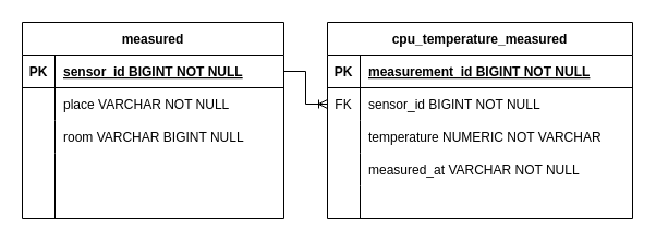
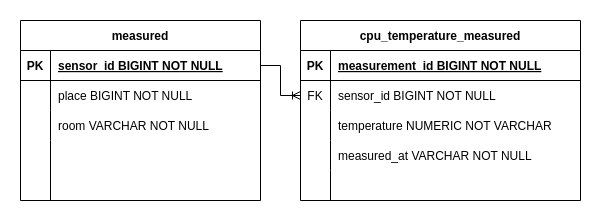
  <mxCell id="0" />
  <mxCell id="1" parent="0" />
  <mxCell id="2" value="measured" style="shape=table;startSize=30;container=1;collapsible=1;childLayout=tableLayout;fixedRows=1;rowLines=0;fontStyle=1;align=center;resizeLast=1;strokeColor=default;" vertex="1" parent="1"><mxGeometry x="20" y="20" width="240" height="180" as="geometry" /></mxCell>
  <mxCell id="3" value="" style="shape=tableRow;horizontal=0;startSize=0;swimlaneHead=0;swimlaneBody=0;fillColor=none;collapsible=0;dropTarget=0;points=[[0,0.5],[1,0.5]];portConstraint=eastwest;top=0;left=0;right=0;bottom=1;" vertex="1" parent="2"><mxGeometry y="30" width="240" height="30" as="geometry" /></mxCell>
  <mxCell id="4" value="PK" style="shape=partialRectangle;connectable=0;fillColor=none;top=0;left=0;bottom=0;right=0;fontStyle=1;overflow=hidden;" vertex="1" parent="3"><mxGeometry width="30" height="30" as="geometry"><mxRectangle width="30" height="30" as="alternateBounds" /></mxGeometry></mxCell>
  <mxCell id="5" value="sensor_id BIGINT NOT NULL" style="shape=partialRectangle;connectable=0;fillColor=none;top=0;left=0;bottom=0;right=0;align=left;spacingLeft=6;fontStyle=5;overflow=hidden;" vertex="1" parent="3"><mxGeometry x="30" width="210" height="30" as="geometry"><mxRectangle width="210" height="30" as="alternateBounds" /></mxGeometry></mxCell>
  <mxCell id="6" value="" style="shape=tableRow;horizontal=0;startSize=0;swimlaneHead=0;swimlaneBody=0;fillColor=none;collapsible=0;dropTarget=0;points=[[0,0.5],[1,0.5]];portConstraint=eastwest;top=0;left=0;right=0;bottom=0;" vertex="1" parent="2"><mxGeometry y="60" width="240" height="30" as="geometry" /></mxCell>
  <mxCell id="7" value="" style="shape=partialRectangle;connectable=0;fillColor=none;top=0;left=0;bottom=0;right=0;editable=1;overflow=hidden;" vertex="1" parent="6"><mxGeometry width="30" height="30" as="geometry"><mxRectangle width="30" height="30" as="alternateBounds" /></mxGeometry></mxCell>
- <mxCell id="8" value="place VARCHAR NOT NULL" style="shape=partialRectangle;connectable=0;fillColor=none;top=0;left=0;bottom=0;right=0;align=left;spacingLeft=6;overflow=hidden;" vertex="1" parent="6"><mxGeometry x="30" width="210" height="30" as="geometry"><mxRectangle width="210" height="30" as="alternateBounds" /></mxGeometry></mxCell>
+ <mxCell id="8" value="place BIGINT NOT NULL" style="shape=partialRectangle;connectable=0;fillColor=none;top=0;left=0;bottom=0;right=0;align=left;spacingLeft=6;overflow=hidden;" vertex="1" parent="6"><mxGeometry x="30" width="210" height="30" as="geometry"><mxRectangle width="210" height="30" as="alternateBounds" /></mxGeometry></mxCell>
  <mxCell id="9" value="" style="shape=tableRow;horizontal=0;startSize=0;swimlaneHead=0;swimlaneBody=0;fillColor=none;collapsible=0;dropTarget=0;points=[[0,0.5],[1,0.5]];portConstraint=eastwest;top=0;left=0;right=0;bottom=0;" vertex="1" parent="2"><mxGeometry y="90" width="240" height="30" as="geometry" /></mxCell>
  <mxCell id="10" value="" style="shape=partialRectangle;connectable=0;fillColor=none;top=0;left=0;bottom=0;right=0;editable=1;overflow=hidden;" vertex="1" parent="9"><mxGeometry width="30" height="30" as="geometry"><mxRectangle width="30" height="30" as="alternateBounds" /></mxGeometry></mxCell>
- <mxCell id="11" value="room VARCHAR BIGINT NULL" style="shape=partialRectangle;connectable=0;fillColor=none;top=0;left=0;bottom=0;right=0;align=left;spacingLeft=6;overflow=hidden;" vertex="1" parent="9"><mxGeometry x="30" width="210" height="30" as="geometry"><mxRectangle width="210" height="30" as="alternateBounds" /></mxGeometry></mxCell>
+ <mxCell id="11" value="room VARCHAR NOT NULL" style="shape=partialRectangle;connectable=0;fillColor=none;top=0;left=0;bottom=0;right=0;align=left;spacingLeft=6;overflow=hidden;" vertex="1" parent="9"><mxGeometry x="30" width="210" height="30" as="geometry"><mxRectangle width="210" height="30" as="alternateBounds" /></mxGeometry></mxCell>
  <mxCell id="12" value="" style="shape=tableRow;horizontal=0;startSize=0;swimlaneHead=0;swimlaneBody=0;fillColor=none;collapsible=0;dropTarget=0;points=[[0,0.5],[1,0.5]];portConstraint=eastwest;top=0;left=0;right=0;bottom=0;" vertex="1" parent="2"><mxGeometry y="120" width="240" height="60" as="geometry" /></mxCell>
  <mxCell id="13" value="" style="shape=partialRectangle;connectable=0;fillColor=none;top=0;left=0;bottom=0;right=0;editable=1;overflow=hidden;" vertex="1" parent="12"><mxGeometry width="30" height="60" as="geometry"><mxRectangle width="30" height="60" as="alternateBounds" /></mxGeometry></mxCell>
  <mxCell id="14" value="" style="shape=partialRectangle;connectable=0;fillColor=none;top=0;left=0;bottom=0;right=0;align=left;spacingLeft=6;overflow=hidden;" vertex="1" parent="12"><mxGeometry x="30" width="210" height="60" as="geometry"><mxRectangle width="210" height="60" as="alternateBounds" /></mxGeometry></mxCell>
  <mxCell id="15" value="cpu_temperature_measured" style="shape=table;startSize=30;container=1;collapsible=1;childLayout=tableLayout;fixedRows=1;rowLines=0;fontStyle=1;align=center;resizeLast=1;" vertex="1" parent="1"><mxGeometry x="300" y="20" width="280" height="180" as="geometry"><mxRectangle x="360" y="920" width="120" height="30" as="alternateBounds" /></mxGeometry></mxCell>
  <mxCell id="16" value="" style="shape=tableRow;horizontal=0;startSize=0;swimlaneHead=0;swimlaneBody=0;fillColor=none;collapsible=0;dropTarget=0;points=[[0,0.5],[1,0.5]];portConstraint=eastwest;top=0;left=0;right=0;bottom=1;" vertex="1" parent="15"><mxGeometry y="30" width="280" height="30" as="geometry" /></mxCell>
  <mxCell id="17" value="PK" style="shape=partialRectangle;connectable=0;fillColor=none;top=0;left=0;bottom=0;right=0;fontStyle=1;overflow=hidden;" vertex="1" parent="16"><mxGeometry width="30" height="30" as="geometry"><mxRectangle width="30" height="30" as="alternateBounds" /></mxGeometry></mxCell>
  <mxCell id="18" value="measurement_id BIGINT NOT NULL" style="shape=partialRectangle;connectable=0;fillColor=none;top=0;left=0;bottom=0;right=0;align=left;spacingLeft=6;fontStyle=5;overflow=hidden;" vertex="1" parent="16"><mxGeometry x="30" width="250" height="30" as="geometry"><mxRectangle width="250" height="30" as="alternateBounds" /></mxGeometry></mxCell>
  <mxCell id="19" value="" style="shape=tableRow;horizontal=0;startSize=0;swimlaneHead=0;swimlaneBody=0;fillColor=none;collapsible=0;dropTarget=0;points=[[0,0.5],[1,0.5]];portConstraint=eastwest;top=0;left=0;right=0;bottom=0;" vertex="1" parent="15"><mxGeometry y="60" width="280" height="30" as="geometry" /></mxCell>
  <mxCell id="20" value="FK" style="shape=partialRectangle;connectable=0;fillColor=none;top=0;left=0;bottom=0;right=0;fontStyle=0;overflow=hidden;" vertex="1" parent="19"><mxGeometry width="30" height="30" as="geometry"><mxRectangle width="30" height="30" as="alternateBounds" /></mxGeometry></mxCell>
  <mxCell id="21" value="sensor_id BIGINT NOT NULL" style="shape=partialRectangle;connectable=0;fillColor=none;top=0;left=0;bottom=0;right=0;align=left;spacingLeft=6;fontStyle=0;overflow=hidden;" vertex="1" parent="19"><mxGeometry x="30" width="250" height="30" as="geometry"><mxRectangle width="250" height="30" as="alternateBounds" /></mxGeometry></mxCell>
  <mxCell id="22" value="" style="shape=tableRow;horizontal=0;startSize=0;swimlaneHead=0;swimlaneBody=0;fillColor=none;collapsible=0;dropTarget=0;points=[[0,0.5],[1,0.5]];portConstraint=eastwest;top=0;left=0;right=0;bottom=0;" vertex="1" parent="15"><mxGeometry y="90" width="280" height="30" as="geometry" /></mxCell>
  <mxCell id="23" value="" style="shape=partialRectangle;connectable=0;fillColor=none;top=0;left=0;bottom=0;right=0;editable=1;overflow=hidden;" vertex="1" parent="22"><mxGeometry width="30" height="30" as="geometry"><mxRectangle width="30" height="30" as="alternateBounds" /></mxGeometry></mxCell>
  <mxCell id="24" value="temperature NUMERIC NOT VARCHAR" style="shape=partialRectangle;connectable=0;fillColor=none;top=0;left=0;bottom=0;right=0;align=left;spacingLeft=6;overflow=hidden;" vertex="1" parent="22"><mxGeometry x="30" width="250" height="30" as="geometry"><mxRectangle width="250" height="30" as="alternateBounds" /></mxGeometry></mxCell>
  <mxCell id="25" value="" style="shape=tableRow;horizontal=0;startSize=0;swimlaneHead=0;swimlaneBody=0;fillColor=none;collapsible=0;dropTarget=0;points=[[0,0.5],[1,0.5]];portConstraint=eastwest;top=0;left=0;right=0;bottom=0;" vertex="1" parent="15"><mxGeometry y="120" width="280" height="30" as="geometry" /></mxCell>
  <mxCell id="26" value="" style="shape=partialRectangle;connectable=0;fillColor=none;top=0;left=0;bottom=0;right=0;editable=1;overflow=hidden;" vertex="1" parent="25"><mxGeometry width="30" height="30" as="geometry"><mxRectangle width="30" height="30" as="alternateBounds" /></mxGeometry></mxCell>
  <mxCell id="27" value="measured_at VARCHAR NOT NULL" style="shape=partialRectangle;connectable=0;fillColor=none;top=0;left=0;bottom=0;right=0;align=left;spacingLeft=6;overflow=hidden;" vertex="1" parent="25"><mxGeometry x="30" width="250" height="30" as="geometry"><mxRectangle width="250" height="30" as="alternateBounds" /></mxGeometry></mxCell>
  <mxCell id="28" value="" style="shape=tableRow;horizontal=0;startSize=0;swimlaneHead=0;swimlaneBody=0;fillColor=none;collapsible=0;dropTarget=0;points=[[0,0.5],[1,0.5]];portConstraint=eastwest;top=0;left=0;right=0;bottom=0;" vertex="1" parent="15"><mxGeometry y="150" width="280" height="30" as="geometry" /></mxCell>
  <mxCell id="29" value="" style="shape=partialRectangle;connectable=0;fillColor=none;top=0;left=0;bottom=0;right=0;editable=1;overflow=hidden;" vertex="1" parent="28"><mxGeometry width="30" height="30" as="geometry"><mxRectangle width="30" height="30" as="alternateBounds" /></mxGeometry></mxCell>
  <mxCell id="30" value="" style="shape=partialRectangle;connectable=0;fillColor=none;top=0;left=0;bottom=0;right=0;align=left;spacingLeft=6;overflow=hidden;" vertex="1" parent="28"><mxGeometry x="30" width="250" height="30" as="geometry"><mxRectangle width="250" height="30" as="alternateBounds" /></mxGeometry></mxCell>
  <mxCell id="31" style="rounded=0;orthogonalLoop=1;jettySize=auto;html=1;exitX=1;exitY=0.5;exitDx=0;exitDy=0;entryX=0;entryY=0.5;entryDx=0;entryDy=0;endArrow=ERoneToMany;endFill=0;edgeStyle=orthogonalEdgeStyle;startArrow=none;startFill=0;" edge="1" parent="1" source="3" target="19"><mxGeometry relative="1" as="geometry" /></mxCell>
